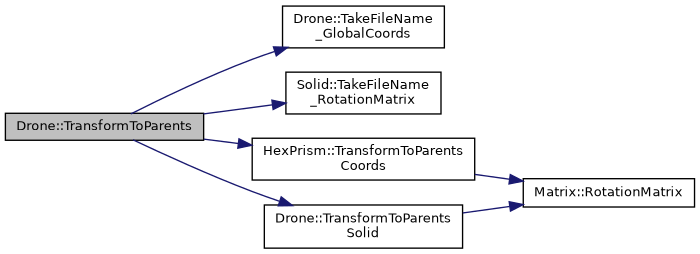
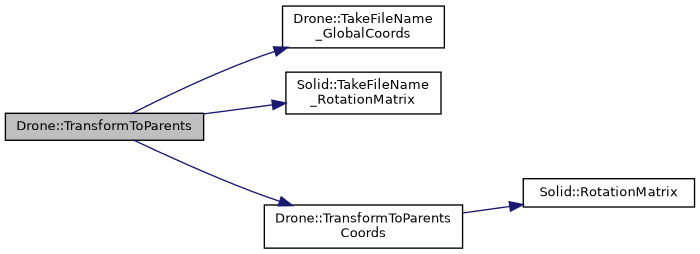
  digraph {
    fontname="DejaVu Sans"
    rankdir=LR
    node [color=black fillcolor=white fontname="DejaVu Sans" fontsize=10 shape=record style=filled]
    edge [color=midnightblue fontname="DejaVu Sans" fontsize=10 labelfontname=Helvetica labelfontsize=10 style=solid]
    n1 [fillcolor=grey75 fontcolor=black height=0.2 label="Drone::TransformToParents" width=0.4]
    n2 [height=0.2 label="Drone::TakeFileName\l_GlobalCoords" width=0.4]
    n3 [height=0.2 label="Solid::TakeFileName\l_RotationMatrix" width=0.4]
-   n4 [height=0.2 label="HexPrism::TransformToParents\lCoords" width=0.4]
-   n5 [height=0.2 label="Drone::TransformToParents\lSolid" width=0.4]
-   n6 [height=0.2 label="Matrix::RotationMatrix" width=0.4]
+   n5 [height=0.2 label="Drone::TransformToParents\lCoords" width=0.4]
+   n6 [height=0.2 label="Solid::RotationMatrix" width=0.4]
    n1 -> n2
    n1 -> n3
-   n1 -> n4
    n1 -> n5
-   n4 -> n6
    n5 -> n6
  }
